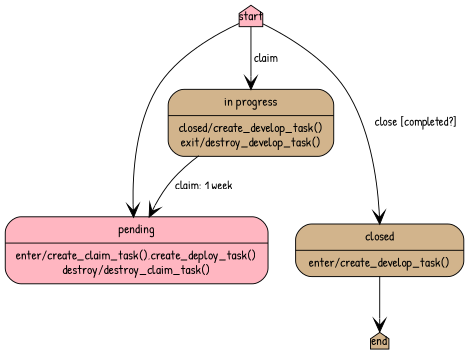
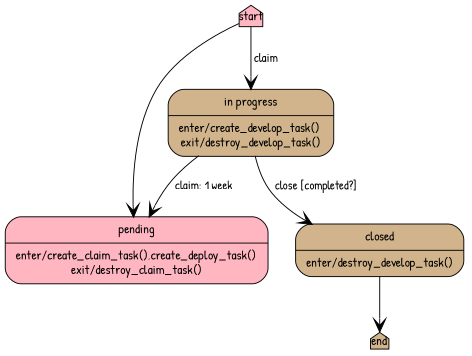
  digraph {
    fontname="Patrick Hand"
    rankdir=TB
    node [fillcolor=tan fontname="Patrick Hand" fontsize=10 penwidth=0.7 shape=Mrecord style=filled]
    edge [arrowhead=vee dir=forward fontname="Patrick Hand" fontsize=9 penwidth=0.7]
    start [color=black fillcolor=lightpink fixedsize=true height=0.25 shape=house width=0.25]
-   n2 [fillcolor=lightpink label="{pending|enter/create_claim_task(),create_deploy_task()\ldestroy/destroy_claim_task()}"]
-   n3 [label="{in progress|closed/create_develop_task()\lexit/destroy_develop_task()}"]
+   n2 [fillcolor=lightpink label="{pending|enter/create_claim_task(),create_deploy_task()\lexit/destroy_claim_task()}"]
+   n3 [label="{in progress|enter/create_develop_task()\lexit/destroy_develop_task()}"]
    end [color=black fixedsize=true height=0.2 shape=house width=0.2]
-   n5 [label="{closed|enter/create_develop_task()}"]
+   n5 [label="{closed|enter/destroy_develop_task()}"]
    start -> n2
    start -> n3 [label=" claim   "]
    n3 -> n2 [label=" claim: 1 week   "]
-   start -> n5 [label=" close [completed?]   "]
+   n3 -> n5 [label=" close [completed?]   "]
    n5 -> end
  }
